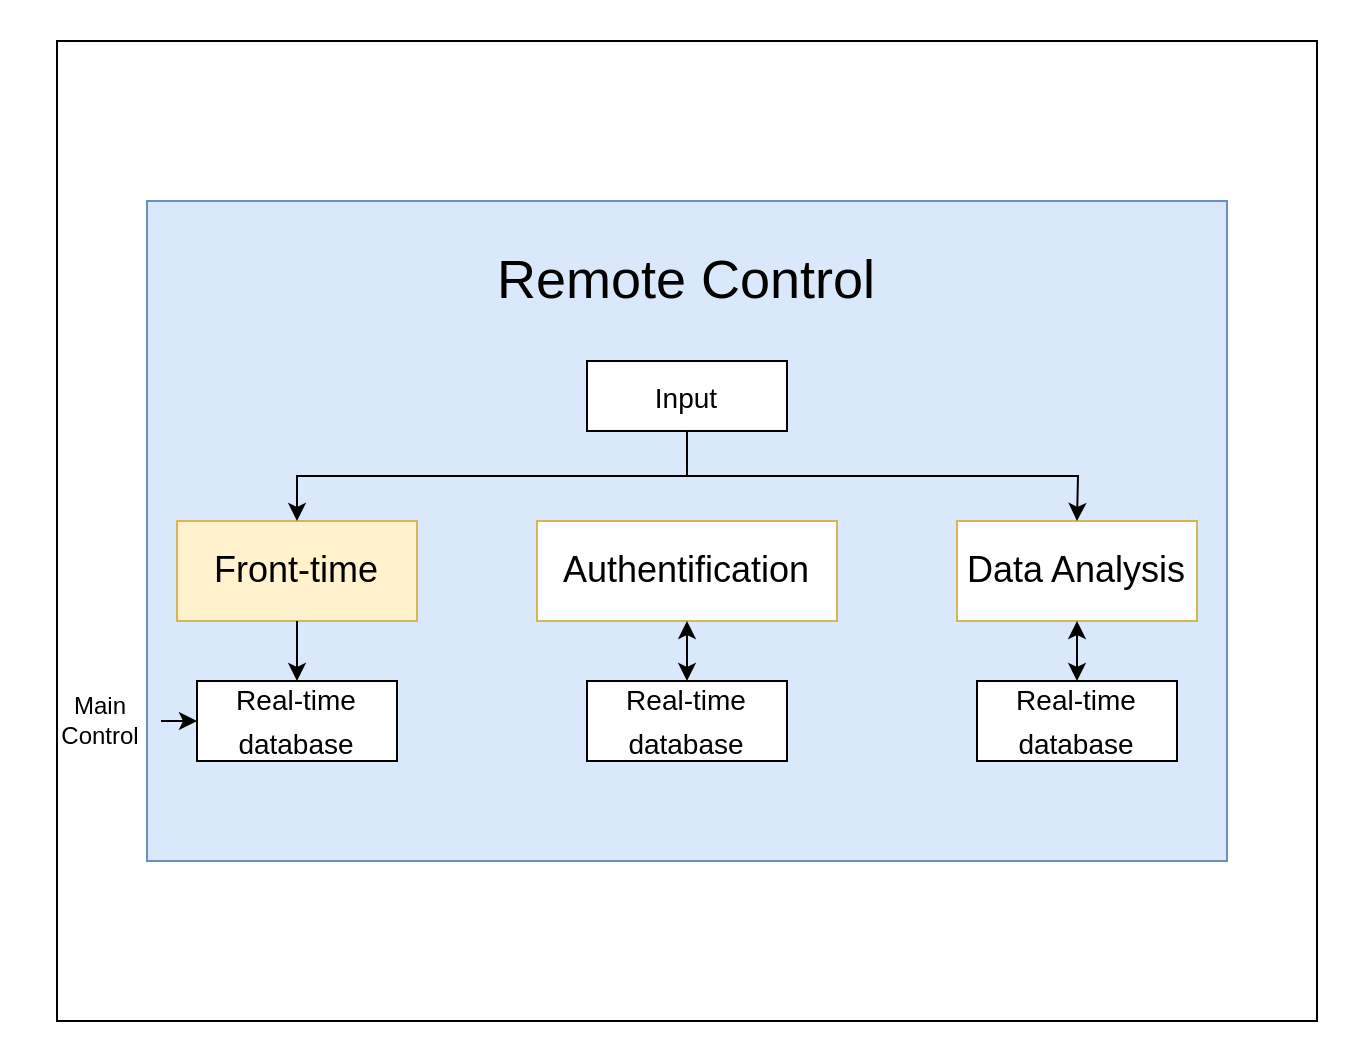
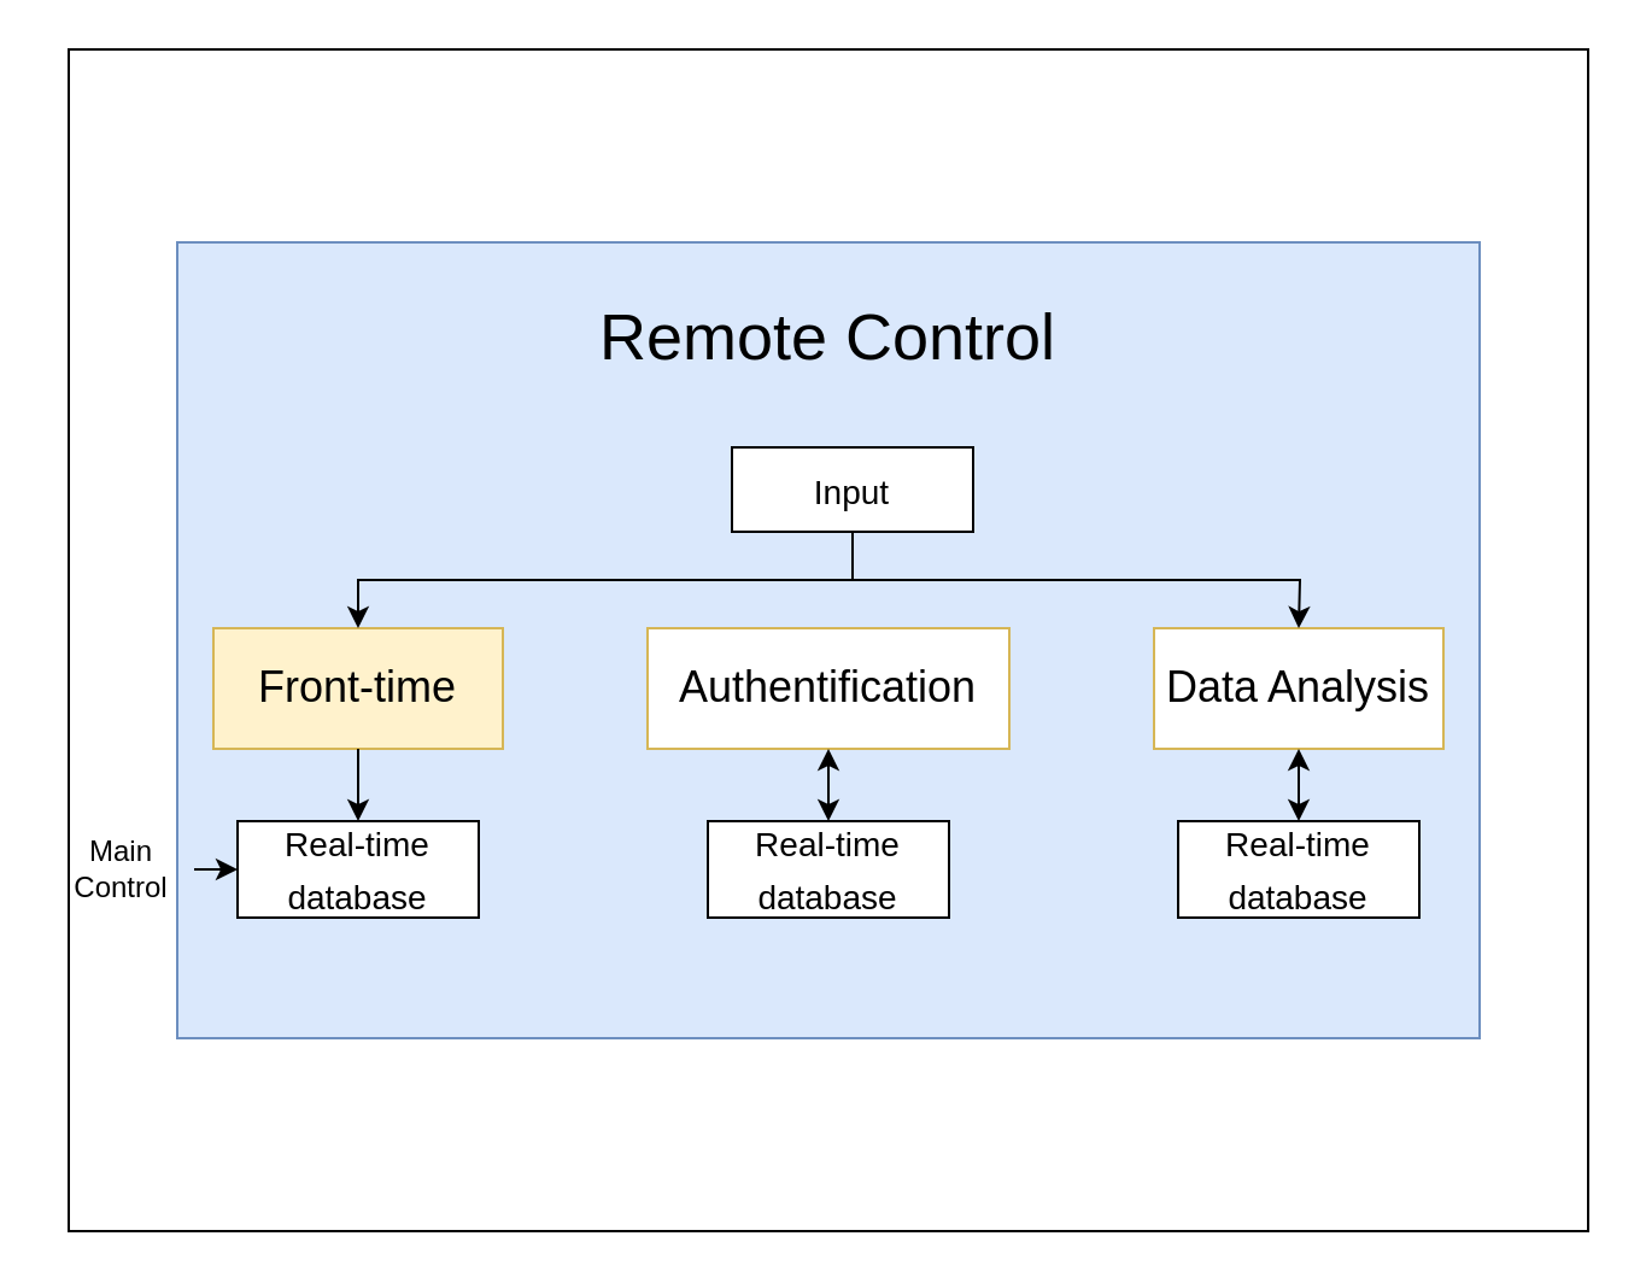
  <mxCell id="0" />
  <mxCell id="1" parent="0" />
  <mxCell id="2" value="" style="rounded=0;whiteSpace=wrap;html=1;fontSize=14;" parent="1" vertex="1"><mxGeometry x="28" y="20" width="630" height="490" as="geometry" /></mxCell>
  <mxCell id="3" value="" style="rounded=0;whiteSpace=wrap;html=1;fillColor=#dae8fc;strokeColor=#6c8ebf;" parent="1" vertex="1"><mxGeometry x="73" y="100" width="540" height="330" as="geometry" /></mxCell>
  <mxCell id="4" value="Remote Control" style="text;html=1;strokeColor=none;fillColor=none;align=center;verticalAlign=middle;whiteSpace=wrap;rounded=0;fontSize=27;" parent="1" vertex="1"><mxGeometry x="193" y="110" width="300" height="60" as="geometry" /></mxCell>
  <mxCell id="5" value="Front-time" style="rounded=0;whiteSpace=wrap;html=1;fontSize=18;fillColor=#fff2cc;strokeColor=#d6b656;" parent="1" vertex="1"><mxGeometry x="88" y="260" width="120" height="50" as="geometry" /></mxCell>
  <mxCell id="6" value="&lt;span style=&quot;font-size: 14px&quot;&gt;Real-time database&lt;/span&gt;" style="rounded=0;whiteSpace=wrap;html=1;fontSize=18;" parent="1" vertex="1"><mxGeometry x="98" y="340" width="100" height="40" as="geometry" /></mxCell>
  <mxCell id="7" style="edgeStyle=orthogonalEdgeStyle;rounded=0;orthogonalLoop=1;jettySize=auto;html=1;exitX=0.5;exitY=1;exitDx=0;exitDy=0;entryX=0.5;entryY=0;entryDx=0;entryDy=0;fontSize=14;" parent="1" source="8" target="5" edge="1"><mxGeometry relative="1" as="geometry" /></mxCell>
- <mxCell id="8" value="&lt;span style=&quot;font-size: 14px&quot;&gt;Input&lt;br&gt;&lt;/span&gt;" style="rounded=0;whiteSpace=wrap;html=1;fontSize=18;" parent="1" vertex="1"><mxGeometry x="293" y="180" width="100" height="35" as="geometry" /></mxCell>
+ <mxCell id="8" value="&lt;span style=&quot;font-size: 14px&quot;&gt;Input&lt;br&gt;&lt;/span&gt;" style="rounded=0;whiteSpace=wrap;html=1;fontSize=18;" parent="1" vertex="1"><mxGeometry x="303" y="185" width="100" height="35" as="geometry" /></mxCell>
  <mxCell id="9" value="" style="endArrow=classic;html=1;rounded=0;fontSize=14;entryX=0.5;entryY=0;entryDx=0;entryDy=0;" parent="1" source="5" target="6" edge="1"><mxGeometry width="50" height="50" relative="1" as="geometry"><mxPoint x="318" y="300" as="sourcePoint" /><mxPoint x="368" y="250" as="targetPoint" /></mxGeometry></mxCell>
  <mxCell id="10" value="Authentification" style="rounded=0;whiteSpace=wrap;html=1;fontSize=18;fillColor=#FFFFFF;strokeColor=#d6b656;" vertex="1" parent="1"><mxGeometry x="268" y="260" width="150" height="50" as="geometry" /></mxCell>
  <mxCell id="11" value="Main Control" style="text;html=1;strokeColor=none;fillColor=none;align=center;verticalAlign=middle;whiteSpace=wrap;rounded=0;" vertex="1" parent="1"><mxGeometry x="20" y="345" width="60" height="30" as="geometry" /></mxCell>
  <mxCell id="12" value="" style="endArrow=classic;html=1;rounded=0;endSize=6;jumpSize=10;exitX=1;exitY=0.5;exitDx=0;exitDy=0;entryX=0;entryY=0.5;entryDx=0;entryDy=0;" edge="1" parent="1" source="11" target="6"><mxGeometry width="50" height="50" relative="1" as="geometry"><mxPoint x="-12" y="340" as="sourcePoint" /><mxPoint x="38" y="290" as="targetPoint" /></mxGeometry></mxCell>
  <mxCell id="13" value="Data Analysis" style="rounded=0;whiteSpace=wrap;html=1;fontSize=18;fillColor=#FFFFFF;strokeColor=#d6b656;" vertex="1" parent="1"><mxGeometry x="478" y="260" width="120" height="50" as="geometry" /></mxCell>
  <mxCell id="14" style="edgeStyle=orthogonalEdgeStyle;rounded=0;orthogonalLoop=1;jettySize=auto;html=1;entryX=0.5;entryY=0;entryDx=0;entryDy=0;fontSize=14;exitX=0.5;exitY=1;exitDx=0;exitDy=0;" edge="1" parent="1" source="8"><mxGeometry relative="1" as="geometry"><mxPoint x="348" y="240" as="sourcePoint" /><mxPoint x="538" y="260" as="targetPoint" /></mxGeometry></mxCell>
  <mxCell id="15" value="&lt;span style=&quot;font-size: 14px&quot;&gt;Real-time database&lt;/span&gt;" style="rounded=0;whiteSpace=wrap;html=1;fontSize=18;" vertex="1" parent="1"><mxGeometry x="293" y="340" width="100" height="40" as="geometry" /></mxCell>
  <mxCell id="16" value="" style="endArrow=classic;startArrow=classic;html=1;rounded=0;endSize=6;jumpSize=10;exitX=0.5;exitY=0;exitDx=0;exitDy=0;entryX=0.5;entryY=1;entryDx=0;entryDy=0;" edge="1" parent="1" source="15" target="10"><mxGeometry width="50" height="50" relative="1" as="geometry"><mxPoint x="328" y="360" as="sourcePoint" /><mxPoint x="378" y="310" as="targetPoint" /></mxGeometry></mxCell>
  <mxCell id="17" value="&lt;span style=&quot;font-size: 14px&quot;&gt;Real-time database&lt;/span&gt;" style="rounded=0;whiteSpace=wrap;html=1;fontSize=18;" vertex="1" parent="1"><mxGeometry x="488" y="340" width="100" height="40" as="geometry" /></mxCell>
  <mxCell id="18" value="" style="endArrow=classic;startArrow=classic;html=1;rounded=0;endSize=6;jumpSize=10;exitX=0.5;exitY=0;exitDx=0;exitDy=0;entryX=0.5;entryY=1;entryDx=0;entryDy=0;" edge="1" parent="1" source="17" target="13"><mxGeometry width="50" height="50" relative="1" as="geometry"><mxPoint x="338" y="360" as="sourcePoint" /><mxPoint x="388" y="310" as="targetPoint" /></mxGeometry></mxCell>
